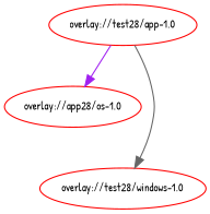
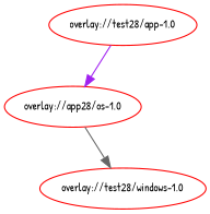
  digraph {
    compound=true
    concentrate=true
    fontname="Patrick Hand"
    newrank=true
    rankdir=TD
    node [color=red fontname="Patrick Hand" fontsize=10]
    edge [arrowhead=normal fontname="Patrick Hand"]
    n1 [label="overlay://app28/os-1.0"]
    "overlay://test28/app-1.0"
    "overlay://test28/windows-1.0"
    "overlay://test28/app-1.0" -> n1 [color=purple]
-   "overlay://test28/app-1.0" -> "overlay://test28/windows-1.0" [color=gray40]
+   n1 -> "overlay://test28/windows-1.0" [color=gray40]
  }
